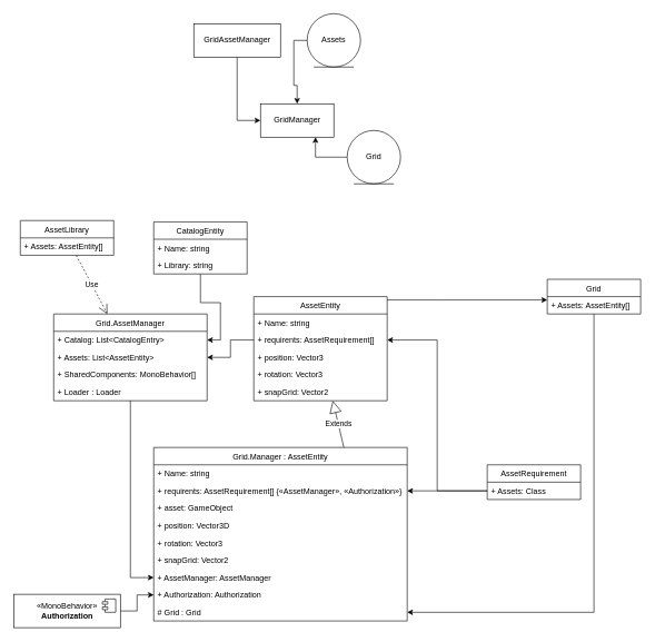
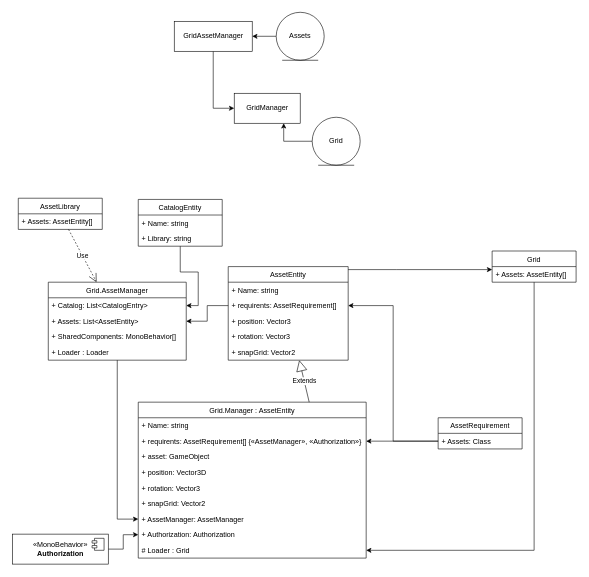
  <mxCell id="0" />
  <mxCell id="1" parent="0" />
  <mxCell id="2" value="GridManager" style="html=1;" vertex="1" parent="1"><mxGeometry x="390" y="155" width="110" height="50" as="geometry" /></mxCell>
  <mxCell id="3" style="edgeStyle=orthogonalEdgeStyle;rounded=0;orthogonalLoop=1;jettySize=auto;html=1;entryX=0;entryY=0.5;entryDx=0;entryDy=0;" edge="1" parent="1" source="4" target="2"><mxGeometry relative="1" as="geometry" /></mxCell>
  <mxCell id="4" value="GridAssetManager" style="html=1;" vertex="1" parent="1"><mxGeometry x="290" y="35" width="130" height="50" as="geometry" /></mxCell>
- <mxCell id="5" style="edgeStyle=orthogonalEdgeStyle;rounded=0;orthogonalLoop=1;jettySize=auto;html=1;exitX=0;exitY=0.5;exitDx=0;exitDy=0;" edge="1" parent="1" source="6" target="2"><mxGeometry relative="1" as="geometry" /></mxCell>
+ <mxCell id="5" style="edgeStyle=orthogonalEdgeStyle;rounded=0;orthogonalLoop=1;jettySize=auto;html=1;exitX=0;exitY=0.5;exitDx=0;exitDy=0;entryX=1;entryY=0.5;entryDx=0;entryDy=0;" edge="1" parent="1" source="6" target="4"><mxGeometry relative="1" as="geometry" /></mxCell>
  <mxCell id="6" value="Assets" style="ellipse;shape=umlEntity;whiteSpace=wrap;html=1;" vertex="1" parent="1"><mxGeometry x="460" y="20" width="80" height="80" as="geometry" /></mxCell>
  <mxCell id="7" style="edgeStyle=orthogonalEdgeStyle;rounded=0;orthogonalLoop=1;jettySize=auto;html=1;exitX=0;exitY=0.5;exitDx=0;exitDy=0;entryX=0.75;entryY=1;entryDx=0;entryDy=0;" edge="1" parent="1" source="8" target="2"><mxGeometry relative="1" as="geometry" /></mxCell>
  <mxCell id="8" value="Grid" style="ellipse;shape=umlEntity;whiteSpace=wrap;html=1;" vertex="1" parent="1"><mxGeometry x="520" y="195" width="80" height="80" as="geometry" /></mxCell>
  <mxCell id="9" style="edgeStyle=orthogonalEdgeStyle;rounded=0;orthogonalLoop=1;jettySize=auto;html=1;exitX=0;exitY=0.5;exitDx=0;exitDy=0;entryX=1;entryY=0.5;entryDx=0;entryDy=0;" edge="1" parent="1" source="22" target="29"><mxGeometry relative="1" as="geometry" /></mxCell>
  <mxCell id="10" style="edgeStyle=orthogonalEdgeStyle;rounded=0;orthogonalLoop=1;jettySize=auto;html=1;exitX=0.5;exitY=1;exitDx=0;exitDy=0;entryX=0;entryY=0.5;entryDx=0;entryDy=0;" edge="1" parent="1"><mxGeometry relative="1" as="geometry"><mxPoint x="695" y="684" as="sourcePoint" /></mxGeometry></mxCell>
  <mxCell id="11" style="edgeStyle=orthogonalEdgeStyle;rounded=0;orthogonalLoop=1;jettySize=auto;html=1;" edge="1" parent="1" source="20" target="52"><mxGeometry relative="1" as="geometry"><Array as="points"><mxPoint x="660" y="449" /><mxPoint x="660" y="449" /></Array></mxGeometry></mxCell>
  <mxCell id="12" style="edgeStyle=orthogonalEdgeStyle;rounded=0;orthogonalLoop=1;jettySize=auto;html=1;entryX=0;entryY=0.5;entryDx=0;entryDy=0;" edge="1" parent="1" source="26" target="39"><mxGeometry relative="1" as="geometry" /></mxCell>
  <mxCell id="13" value="Extends" style="endArrow=block;endSize=16;endFill=0;html=1;exitX=0.75;exitY=0;exitDx=0;exitDy=0;" edge="1" parent="1" source="32" target="20"><mxGeometry width="160" relative="1" as="geometry"><mxPoint x="450" y="530" as="sourcePoint" /><mxPoint x="480" y="620" as="targetPoint" /></mxGeometry></mxCell>
  <mxCell id="14" style="edgeStyle=orthogonalEdgeStyle;rounded=0;orthogonalLoop=1;jettySize=auto;html=1;exitX=0;exitY=0.5;exitDx=0;exitDy=0;entryX=1;entryY=0.5;entryDx=0;entryDy=0;" edge="1" parent="1" source="50" target="22"><mxGeometry relative="1" as="geometry" /></mxCell>
  <mxCell id="15" style="edgeStyle=orthogonalEdgeStyle;rounded=0;orthogonalLoop=1;jettySize=auto;html=1;entryX=1;entryY=0.5;entryDx=0;entryDy=0;" edge="1" parent="1" source="50" target="34"><mxGeometry relative="1" as="geometry" /></mxCell>
  <mxCell id="16" style="edgeStyle=orthogonalEdgeStyle;rounded=0;orthogonalLoop=1;jettySize=auto;html=1;" edge="1" parent="1" source="51" target="41"><mxGeometry relative="1" as="geometry" /></mxCell>
  <mxCell id="17" style="edgeStyle=orthogonalEdgeStyle;rounded=0;orthogonalLoop=1;jettySize=auto;html=1;entryX=0;entryY=0.5;entryDx=0;entryDy=0;" edge="1" parent="1" source="47" target="40"><mxGeometry relative="1" as="geometry"><mxPoint x="130" y="885" as="sourcePoint" /></mxGeometry></mxCell>
  <mxCell id="18" style="edgeStyle=orthogonalEdgeStyle;rounded=0;orthogonalLoop=1;jettySize=auto;html=1;" edge="1" parent="1" source="44" target="27"><mxGeometry relative="1" as="geometry" /></mxCell>
  <mxCell id="19" value="Use" style="endArrow=open;endSize=12;dashed=1;html=1;" edge="1" parent="1" source="42" target="26"><mxGeometry width="160" relative="1" as="geometry"><mxPoint x="60" y="420" as="sourcePoint" /><mxPoint x="220" y="420" as="targetPoint" /></mxGeometry></mxCell>
  <mxCell id="20" value="AssetEntity" style="swimlane;fontStyle=0;childLayout=stackLayout;horizontal=1;startSize=26;fillColor=none;horizontalStack=0;resizeParent=1;resizeParentMax=0;resizeLast=0;collapsible=1;marginBottom=0;" vertex="1" parent="1"><mxGeometry x="380" y="444" width="200" height="156" as="geometry" /></mxCell>
  <mxCell id="21" value="+ Name: string" style="text;strokeColor=none;fillColor=none;align=left;verticalAlign=top;spacingLeft=4;spacingRight=4;overflow=hidden;rotatable=0;points=[[0,0.5],[1,0.5]];portConstraint=eastwest;" vertex="1" parent="20"><mxGeometry y="26" width="200" height="26" as="geometry" /></mxCell>
  <mxCell id="22" value="+ requirents: AssetRequirement[]" style="text;strokeColor=none;fillColor=none;align=left;verticalAlign=top;spacingLeft=4;spacingRight=4;overflow=hidden;rotatable=0;points=[[0,0.5],[1,0.5]];portConstraint=eastwest;" vertex="1" parent="20"><mxGeometry y="52" width="200" height="26" as="geometry" /></mxCell>
  <mxCell id="23" value="+ position: Vector3" style="text;strokeColor=none;fillColor=none;align=left;verticalAlign=top;spacingLeft=4;spacingRight=4;overflow=hidden;rotatable=0;points=[[0,0.5],[1,0.5]];portConstraint=eastwest;" vertex="1" parent="20"><mxGeometry y="78" width="200" height="26" as="geometry" /></mxCell>
  <mxCell id="24" value="+ rotation: Vector3" style="text;strokeColor=none;fillColor=none;align=left;verticalAlign=top;spacingLeft=4;spacingRight=4;overflow=hidden;rotatable=0;points=[[0,0.5],[1,0.5]];portConstraint=eastwest;" vertex="1" parent="20"><mxGeometry y="104" width="200" height="26" as="geometry" /></mxCell>
  <mxCell id="25" value="+ snapGrid: Vector2" style="text;strokeColor=none;fillColor=none;align=left;verticalAlign=top;spacingLeft=4;spacingRight=4;overflow=hidden;rotatable=0;points=[[0,0.5],[1,0.5]];portConstraint=eastwest;" vertex="1" parent="20"><mxGeometry y="130" width="200" height="26" as="geometry" /></mxCell>
  <mxCell id="26" value="Grid.AssetManager" style="swimlane;fontStyle=0;childLayout=stackLayout;horizontal=1;startSize=26;fillColor=none;horizontalStack=0;resizeParent=1;resizeParentMax=0;resizeLast=0;collapsible=1;marginBottom=0;" vertex="1" parent="1"><mxGeometry x="80" y="470" width="230" height="130" as="geometry"><mxRectangle x="220" y="373" width="100" height="26" as="alternateBounds" /></mxGeometry></mxCell>
  <mxCell id="27" value="+ Catalog: List&lt;CatalogEntry&gt;" style="text;strokeColor=none;fillColor=none;align=left;verticalAlign=top;spacingLeft=4;spacingRight=4;overflow=hidden;rotatable=0;points=[[0,0.5],[1,0.5]];portConstraint=eastwest;" vertex="1" parent="26"><mxGeometry y="26" width="230" height="26" as="geometry" /></mxCell>
  <mxCell id="28" style="edgeStyle=orthogonalEdgeStyle;rounded=0;orthogonalLoop=1;jettySize=auto;html=1;exitX=1;exitY=0.5;exitDx=0;exitDy=0;" edge="1" parent="26" source="27" target="27"><mxGeometry relative="1" as="geometry" /></mxCell>
  <mxCell id="29" value="+ Assets: List&lt;AssetEntity&gt;" style="text;strokeColor=none;fillColor=none;align=left;verticalAlign=top;spacingLeft=4;spacingRight=4;overflow=hidden;rotatable=0;points=[[0,0.5],[1,0.5]];portConstraint=eastwest;" vertex="1" parent="26"><mxGeometry y="52" width="230" height="26" as="geometry" /></mxCell>
  <mxCell id="30" value="+ SharedComponents: MonoBehavior[]" style="text;strokeColor=none;fillColor=none;align=left;verticalAlign=top;spacingLeft=4;spacingRight=4;overflow=hidden;rotatable=0;points=[[0,0.5],[1,0.5]];portConstraint=eastwest;" vertex="1" parent="26"><mxGeometry y="78" width="230" height="26" as="geometry" /></mxCell>
  <mxCell id="31" value="+ Loader : Loader" style="text;strokeColor=none;fillColor=none;align=left;verticalAlign=top;spacingLeft=4;spacingRight=4;overflow=hidden;rotatable=0;points=[[0,0.5],[1,0.5]];portConstraint=eastwest;" vertex="1" parent="26"><mxGeometry y="104" width="230" height="26" as="geometry" /></mxCell>
  <mxCell id="32" value="Grid.Manager : AssetEntity" style="swimlane;fontStyle=0;childLayout=stackLayout;horizontal=1;startSize=26;fillColor=none;horizontalStack=0;resizeParent=1;resizeParentMax=0;resizeLast=0;collapsible=1;marginBottom=0;" vertex="1" parent="1"><mxGeometry x="230" y="670" width="380" height="260" as="geometry" /></mxCell>
  <mxCell id="33" value="+ Name: string" style="text;strokeColor=none;fillColor=none;align=left;verticalAlign=top;spacingLeft=4;spacingRight=4;overflow=hidden;rotatable=0;points=[[0,0.5],[1,0.5]];portConstraint=eastwest;" vertex="1" parent="32"><mxGeometry y="26" width="380" height="26" as="geometry" /></mxCell>
  <mxCell id="34" value="+ requirents: AssetRequirement[] {«AssetManager», «Authorization»}" style="text;strokeColor=none;fillColor=none;align=left;verticalAlign=top;spacingLeft=4;spacingRight=4;overflow=hidden;rotatable=0;points=[[0,0.5],[1,0.5]];portConstraint=eastwest;" vertex="1" parent="32"><mxGeometry y="52" width="380" height="26" as="geometry" /></mxCell>
  <mxCell id="35" value="+ asset: GameObject" style="text;strokeColor=none;fillColor=none;align=left;verticalAlign=top;spacingLeft=4;spacingRight=4;overflow=hidden;rotatable=0;points=[[0,0.5],[1,0.5]];portConstraint=eastwest;" vertex="1" parent="32"><mxGeometry y="78" width="380" height="26" as="geometry" /></mxCell>
  <mxCell id="36" value="+ position: Vector3D" style="text;strokeColor=none;fillColor=none;align=left;verticalAlign=top;spacingLeft=4;spacingRight=4;overflow=hidden;rotatable=0;points=[[0,0.5],[1,0.5]];portConstraint=eastwest;" vertex="1" parent="32"><mxGeometry y="104" width="380" height="26" as="geometry" /></mxCell>
  <mxCell id="37" value="+ rotation: Vector3" style="text;strokeColor=none;fillColor=none;align=left;verticalAlign=top;spacingLeft=4;spacingRight=4;overflow=hidden;rotatable=0;points=[[0,0.5],[1,0.5]];portConstraint=eastwest;" vertex="1" parent="32"><mxGeometry y="130" width="380" height="26" as="geometry" /></mxCell>
  <mxCell id="38" value="+ snapGrid: Vector2" style="text;strokeColor=none;fillColor=none;align=left;verticalAlign=top;spacingLeft=4;spacingRight=4;overflow=hidden;rotatable=0;points=[[0,0.5],[1,0.5]];portConstraint=eastwest;" vertex="1" parent="32"><mxGeometry y="156" width="380" height="26" as="geometry" /></mxCell>
  <mxCell id="39" value="+ AssetManager: AssetManager&#10;" style="text;strokeColor=none;fillColor=none;align=left;verticalAlign=top;spacingLeft=4;spacingRight=4;overflow=hidden;rotatable=0;points=[[0,0.5],[1,0.5]];portConstraint=eastwest;" vertex="1" parent="32"><mxGeometry y="182" width="380" height="26" as="geometry" /></mxCell>
  <mxCell id="40" value="+ Authorization: Authorization" style="text;strokeColor=none;fillColor=none;align=left;verticalAlign=top;spacingLeft=4;spacingRight=4;overflow=hidden;rotatable=0;points=[[0,0.5],[1,0.5]];portConstraint=eastwest;" vertex="1" parent="32"><mxGeometry y="208" width="380" height="26" as="geometry" /></mxCell>
- <mxCell id="41" value="# Grid : Grid" style="text;strokeColor=none;fillColor=none;align=left;verticalAlign=top;spacingLeft=4;spacingRight=4;overflow=hidden;rotatable=0;points=[[0,0.5],[1,0.5]];portConstraint=eastwest;" vertex="1" parent="32"><mxGeometry y="234" width="380" height="26" as="geometry" /></mxCell>
+ <mxCell id="41" value="# Loader : Grid" style="text;strokeColor=none;fillColor=none;align=left;verticalAlign=top;spacingLeft=4;spacingRight=4;overflow=hidden;rotatable=0;points=[[0,0.5],[1,0.5]];portConstraint=eastwest;" vertex="1" parent="32"><mxGeometry y="234" width="380" height="26" as="geometry" /></mxCell>
  <mxCell id="42" value="AssetLibrary" style="swimlane;fontStyle=0;childLayout=stackLayout;horizontal=1;startSize=26;fillColor=none;horizontalStack=0;resizeParent=1;resizeParentMax=0;resizeLast=0;collapsible=1;marginBottom=0;" vertex="1" parent="1"><mxGeometry x="30" y="330" width="140" height="52" as="geometry" /></mxCell>
  <mxCell id="43" value="+ Assets: AssetEntity[]" style="text;strokeColor=none;fillColor=none;align=left;verticalAlign=top;spacingLeft=4;spacingRight=4;overflow=hidden;rotatable=0;points=[[0,0.5],[1,0.5]];portConstraint=eastwest;" vertex="1" parent="42"><mxGeometry y="26" width="140" height="26" as="geometry" /></mxCell>
  <mxCell id="44" value="CatalogEntity" style="swimlane;fontStyle=0;childLayout=stackLayout;horizontal=1;startSize=26;fillColor=none;horizontalStack=0;resizeParent=1;resizeParentMax=0;resizeLast=0;collapsible=1;marginBottom=0;" vertex="1" parent="1"><mxGeometry x="230" y="332" width="140" height="78" as="geometry" /></mxCell>
  <mxCell id="45" value="+ Name: string" style="text;strokeColor=none;fillColor=none;align=left;verticalAlign=top;spacingLeft=4;spacingRight=4;overflow=hidden;rotatable=0;points=[[0,0.5],[1,0.5]];portConstraint=eastwest;" vertex="1" parent="44"><mxGeometry y="26" width="140" height="26" as="geometry" /></mxCell>
  <mxCell id="46" value="+ Library: string" style="text;strokeColor=none;fillColor=none;align=left;verticalAlign=top;spacingLeft=4;spacingRight=4;overflow=hidden;rotatable=0;points=[[0,0.5],[1,0.5]];portConstraint=eastwest;" vertex="1" parent="44"><mxGeometry y="52" width="140" height="26" as="geometry" /></mxCell>
  <mxCell id="47" value="«MonoBehavior»&lt;br&gt;&lt;b&gt;Authorization&lt;/b&gt;" style="html=1;dropTarget=0;" vertex="1" parent="1"><mxGeometry x="20" y="890" width="160" height="50" as="geometry" /></mxCell>
  <mxCell id="48" value="" style="shape=component;jettyWidth=8;jettyHeight=4;" vertex="1" parent="47"><mxGeometry x="1" width="20" height="20" relative="1" as="geometry"><mxPoint x="-27" y="7" as="offset" /></mxGeometry></mxCell>
  <mxCell id="49" value="AssetRequirement" style="swimlane;fontStyle=0;childLayout=stackLayout;horizontal=1;startSize=26;fillColor=none;horizontalStack=0;resizeParent=1;resizeParentMax=0;resizeLast=0;collapsible=1;marginBottom=0;" vertex="1" parent="1"><mxGeometry x="730" y="696" width="140" height="52" as="geometry" /></mxCell>
  <mxCell id="50" value="+ Assets: Class" style="text;strokeColor=none;fillColor=none;align=left;verticalAlign=top;spacingLeft=4;spacingRight=4;overflow=hidden;rotatable=0;points=[[0,0.5],[1,0.5]];portConstraint=eastwest;" vertex="1" parent="49"><mxGeometry y="26" width="140" height="26" as="geometry" /></mxCell>
  <mxCell id="51" value="Grid" style="swimlane;fontStyle=0;childLayout=stackLayout;horizontal=1;startSize=26;fillColor=none;horizontalStack=0;resizeParent=1;resizeParentMax=0;resizeLast=0;collapsible=1;marginBottom=0;" vertex="1" parent="1"><mxGeometry x="820" y="418" width="140" height="52" as="geometry" /></mxCell>
  <mxCell id="52" value="+ Assets: AssetEntity[]" style="text;strokeColor=none;fillColor=none;align=left;verticalAlign=top;spacingLeft=4;spacingRight=4;overflow=hidden;rotatable=0;points=[[0,0.5],[1,0.5]];portConstraint=eastwest;" vertex="1" parent="51"><mxGeometry y="26" width="140" height="26" as="geometry" /></mxCell>
